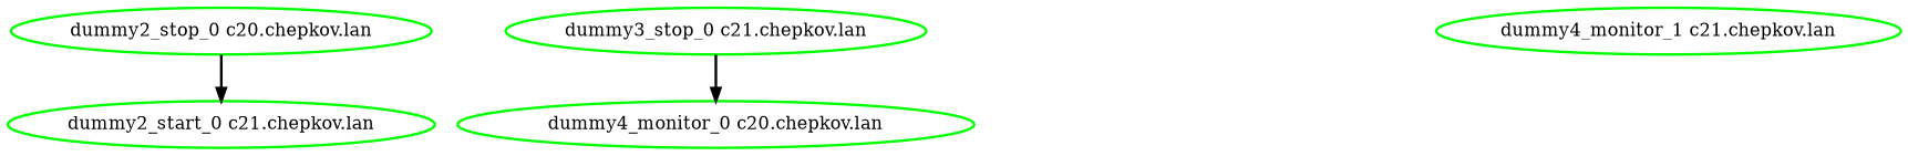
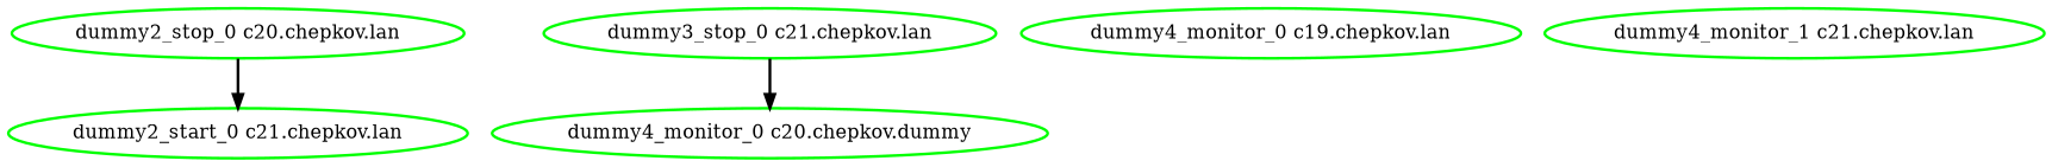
  digraph {
    node [color=green fontcolor=black style=bold]
    edge [style=bold]
    "dummy2_stop_0 c20.chepkov.lan"
    "dummy2_start_0 c21.chepkov.lan"
    "dummy3_stop_0 c21.chepkov.lan"
-   "dummy4_monitor_0 c20.chepkov.lan"
+   "dummy4_monitor_0 c20.chepkov.lan" [label="dummy4_monitor_0 c20.chepkov.dummy"]
+   "dummy4_monitor_0 c19.chepkov.lan"
    n6 [label="dummy4_monitor_1 c21.chepkov.lan"]
    "dummy2_stop_0 c20.chepkov.lan" -> "dummy2_start_0 c21.chepkov.lan"
    "dummy3_stop_0 c21.chepkov.lan" -> "dummy4_monitor_0 c20.chepkov.lan"
  }
